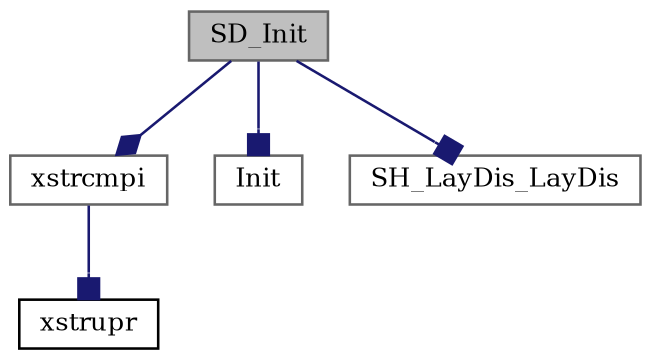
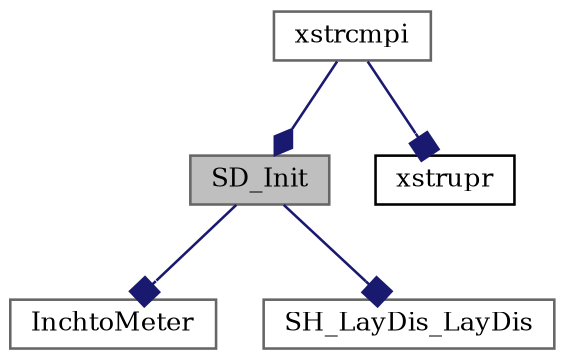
  digraph {
    fontname="DejaVu Serif"
    rankdir=TB
    node [color=gray40 fillcolor=white fontname="DejaVu Serif" fontsize=10 shape=record style=filled]
    edge [arrowhead=box color=midnightblue fontname="DejaVu Serif" fontsize=10 labelfontname=Helvetica labelfontsize=10 style=solid]
    n1 [fillcolor=grey75 fontcolor=black height=0.2 label=SD_Init width=0.4]
    n2 [height=0.2 label=xstrcmpi width=0.4]
-   n3 [height=0.2 label=Init width=0.4]
+   n3 [height=0.2 label=InchtoMeter width=0.4]
    n4 [height=0.2 label=SH_LayDis_LayDis width=0.4]
    n5 [color=black height=0.2 label=xstrupr width=0.4]
-   n1 -> n2 [arrowhead=diamond]
+   n2 -> n1 [arrowhead=diamond]
    n1 -> n3
    n1 -> n4
    n2 -> n5
  }
